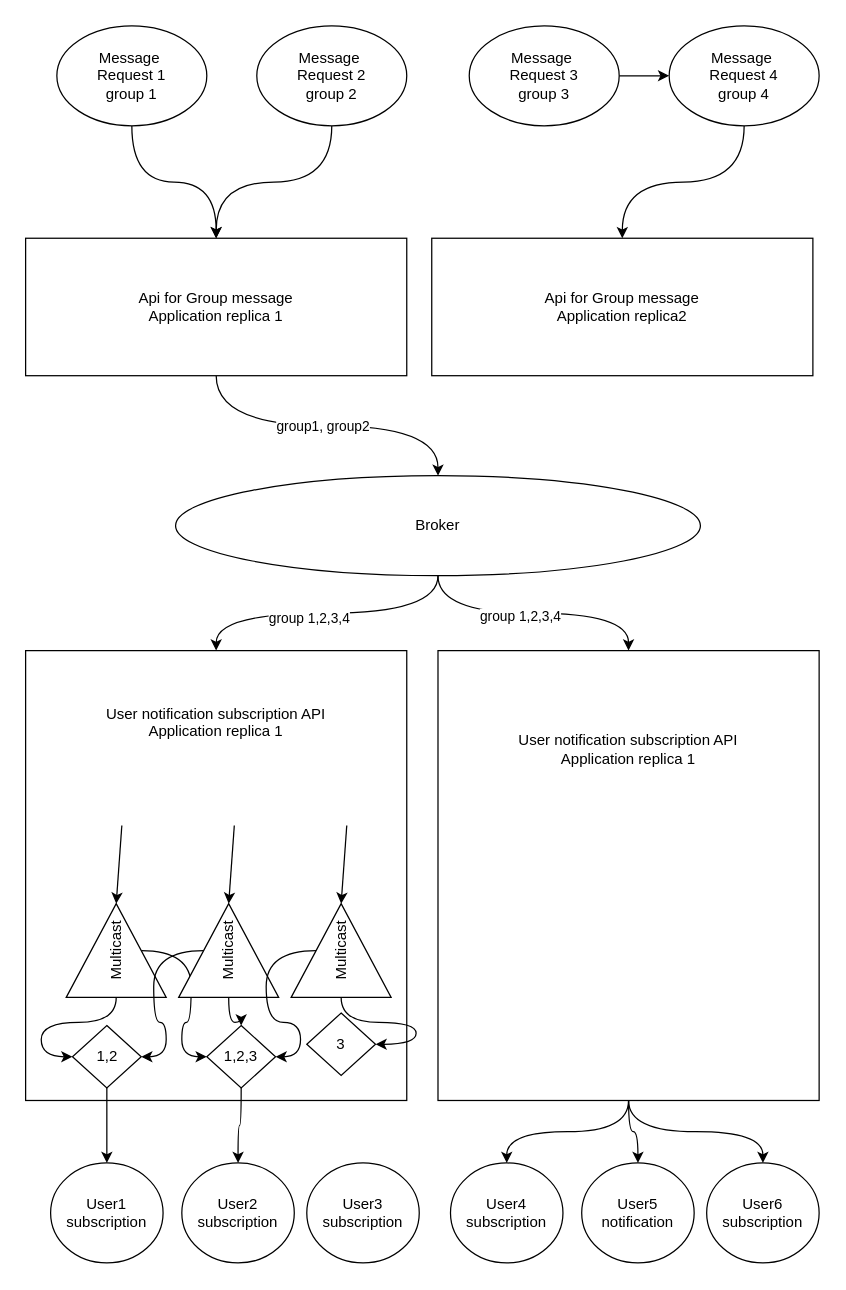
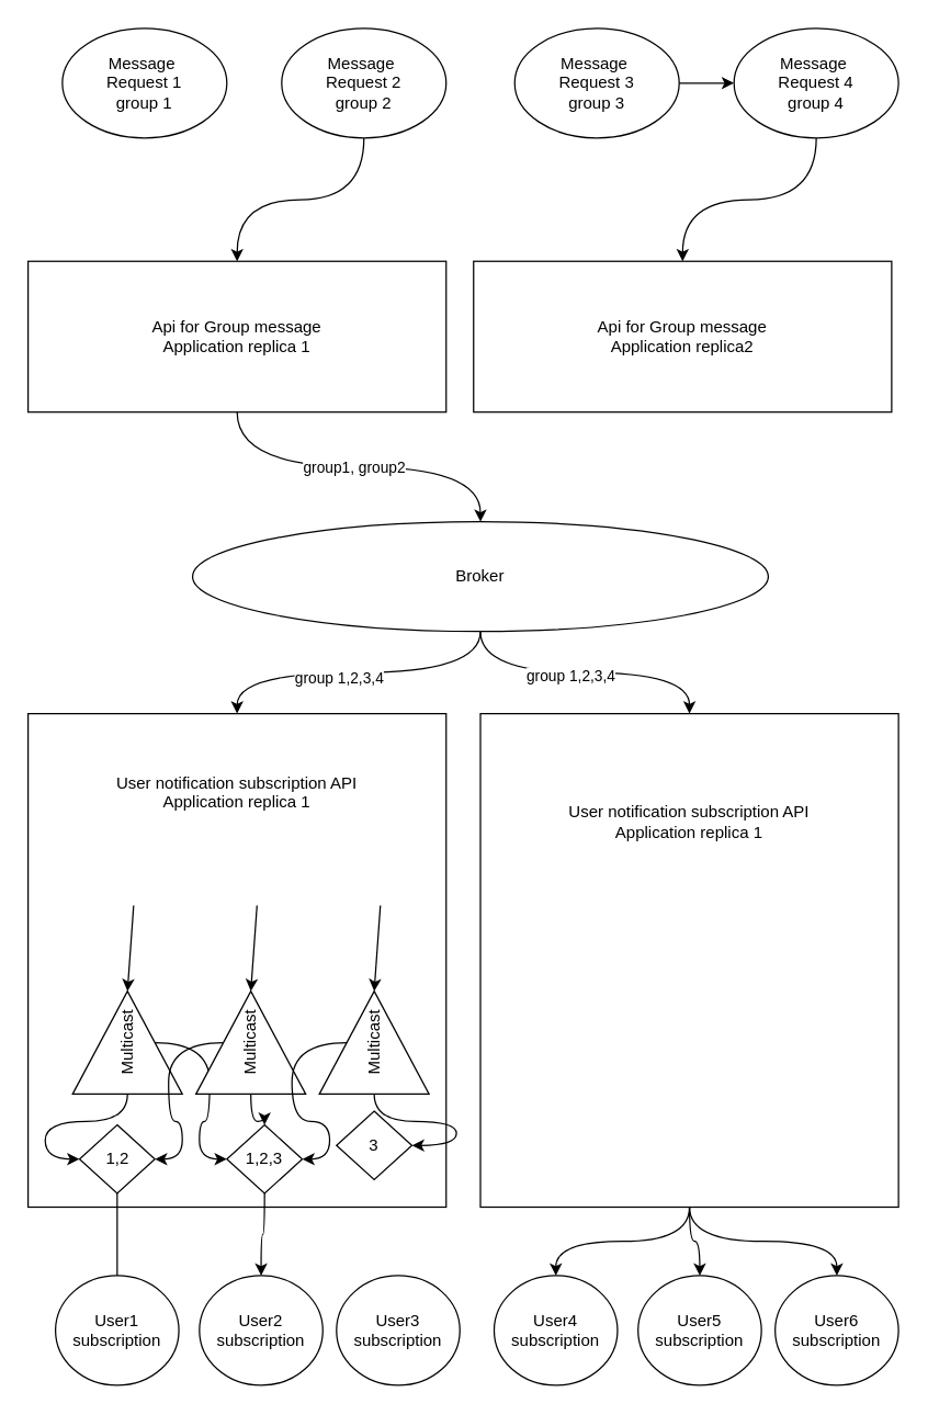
  <mxCell id="0" />
  <mxCell id="1" parent="0" />
  <mxCell id="2" style="edgeStyle=orthogonalEdgeStyle;curved=1;rounded=0;orthogonalLoop=1;jettySize=auto;html=1;" edge="1" parent="1" source="4" target="17"><mxGeometry relative="1" as="geometry" /></mxCell>
  <mxCell id="3" value="group1, group2" style="edgeLabel;html=1;align=center;verticalAlign=middle;resizable=0;points=[];" vertex="1" connectable="0" parent="2"><mxGeometry x="-0.033" relative="1" as="geometry"><mxPoint as="offset" /></mxGeometry></mxCell>
  <mxCell id="4" value="Api for Group message&lt;br&gt;Application replica 1" style="rounded=0;whiteSpace=wrap;html=1;" vertex="1" parent="1"><mxGeometry x="20" y="190" width="305" height="110" as="geometry" /></mxCell>
- <mxCell id="5" value="" style="edgeStyle=orthogonalEdgeStyle;curved=1;rounded=0;orthogonalLoop=1;jettySize=auto;html=1;" edge="1" parent="1" source="6" target="4"><mxGeometry relative="1" as="geometry" /></mxCell>
  <mxCell id="6" value="Message&amp;nbsp;&lt;br&gt;Request 1&lt;br&gt;group 1" style="ellipse;whiteSpace=wrap;html=1;" vertex="1" parent="1"><mxGeometry x="45" y="20" width="120" height="80" as="geometry" /></mxCell>
  <mxCell id="7" value="" style="edgeStyle=orthogonalEdgeStyle;curved=1;rounded=0;orthogonalLoop=1;jettySize=auto;html=1;" edge="1" parent="1" source="8" target="4"><mxGeometry relative="1" as="geometry" /></mxCell>
  <mxCell id="8" value="Message&amp;nbsp;&lt;br&gt;Request 2&lt;br&gt;group 2" style="ellipse;whiteSpace=wrap;html=1;" vertex="1" parent="1"><mxGeometry x="205" y="20" width="120" height="80" as="geometry" /></mxCell>
  <mxCell id="9" style="edgeStyle=orthogonalEdgeStyle;curved=1;rounded=0;orthogonalLoop=1;jettySize=auto;html=1;" edge="1" parent="1" source="10" target="12"><mxGeometry relative="1" as="geometry" /></mxCell>
  <mxCell id="10" value="Message&amp;nbsp;&lt;br&gt;Request 3&lt;br&gt;group 3" style="ellipse;whiteSpace=wrap;html=1;" vertex="1" parent="1"><mxGeometry x="375" y="20" width="120" height="80" as="geometry" /></mxCell>
  <mxCell id="11" style="edgeStyle=orthogonalEdgeStyle;curved=1;rounded=0;orthogonalLoop=1;jettySize=auto;html=1;entryX=0.5;entryY=0;entryDx=0;entryDy=0;" edge="1" parent="1" source="12" target="19"><mxGeometry relative="1" as="geometry" /></mxCell>
  <mxCell id="12" value="Message&amp;nbsp;&lt;br&gt;Request 4&lt;br&gt;group 4" style="ellipse;whiteSpace=wrap;html=1;" vertex="1" parent="1"><mxGeometry x="535" y="20" width="120" height="80" as="geometry" /></mxCell>
  <mxCell id="13" style="edgeStyle=orthogonalEdgeStyle;curved=1;rounded=0;orthogonalLoop=1;jettySize=auto;html=1;" edge="1" parent="1" source="17" target="18"><mxGeometry relative="1" as="geometry" /></mxCell>
  <mxCell id="14" value="group 1,2,3,4" style="edgeLabel;html=1;align=center;verticalAlign=middle;resizable=0;points=[];" vertex="1" connectable="0" parent="13"><mxGeometry x="0.128" y="3" relative="1" as="geometry"><mxPoint as="offset" /></mxGeometry></mxCell>
  <mxCell id="15" style="edgeStyle=orthogonalEdgeStyle;curved=1;rounded=0;orthogonalLoop=1;jettySize=auto;html=1;entryX=0.5;entryY=0;entryDx=0;entryDy=0;" edge="1" parent="1" source="17" target="23"><mxGeometry relative="1" as="geometry" /></mxCell>
  <mxCell id="16" value="group 1,2,3,4" style="edgeLabel;html=1;align=center;verticalAlign=middle;resizable=0;points=[];" vertex="1" connectable="0" parent="15"><mxGeometry x="-0.106" y="-2" relative="1" as="geometry"><mxPoint as="offset" /></mxGeometry></mxCell>
  <mxCell id="17" value="Broker" style="ellipse;whiteSpace=wrap;html=1;" vertex="1" parent="1"><mxGeometry x="140" y="380" width="420" height="80" as="geometry" /></mxCell>
  <mxCell id="18" value="User notification subscription API&lt;br&gt;Application replica 1&lt;br&gt;&lt;br&gt;&lt;br&gt;&lt;br&gt;&lt;br&gt;&lt;br&gt;&lt;br&gt;&lt;br&gt;&lt;br&gt;&lt;br&gt;&lt;br&gt;&lt;br&gt;&lt;br&gt;&lt;br&gt;&lt;br&gt;&lt;br&gt;&lt;br&gt;&lt;br&gt;" style="rounded=0;whiteSpace=wrap;html=1;" vertex="1" parent="1"><mxGeometry x="20" y="520" width="305" height="360" as="geometry" /></mxCell>
  <mxCell id="19" value="Api for Group message&lt;br&gt;Application replica2" style="rounded=0;whiteSpace=wrap;html=1;" vertex="1" parent="1"><mxGeometry x="345" y="190" width="305" height="110" as="geometry" /></mxCell>
  <mxCell id="20" style="edgeStyle=orthogonalEdgeStyle;curved=1;rounded=0;orthogonalLoop=1;jettySize=auto;html=1;entryX=0.5;entryY=0;entryDx=0;entryDy=0;" edge="1" parent="1" source="23" target="44"><mxGeometry relative="1" as="geometry" /></mxCell>
  <mxCell id="21" style="edgeStyle=orthogonalEdgeStyle;curved=1;rounded=0;orthogonalLoop=1;jettySize=auto;html=1;entryX=0.5;entryY=0;entryDx=0;entryDy=0;" edge="1" parent="1" source="23" target="45"><mxGeometry relative="1" as="geometry" /></mxCell>
  <mxCell id="22" style="edgeStyle=orthogonalEdgeStyle;curved=1;rounded=0;orthogonalLoop=1;jettySize=auto;html=1;entryX=0.5;entryY=0;entryDx=0;entryDy=0;" edge="1" parent="1" source="23" target="46"><mxGeometry relative="1" as="geometry" /></mxCell>
  <mxCell id="23" value="User notification subscription API&lt;br&gt;Application replica 1&lt;br&gt;&lt;br&gt;&lt;br&gt;&lt;br&gt;&lt;br&gt;&lt;br&gt;&lt;br&gt;&lt;br&gt;&lt;br&gt;&lt;br&gt;&lt;br&gt;&lt;br&gt;&lt;br&gt;&lt;br&gt;&lt;br&gt;" style="rounded=0;whiteSpace=wrap;html=1;" vertex="1" parent="1"><mxGeometry x="350" y="520" width="305" height="360" as="geometry" /></mxCell>
  <mxCell id="24" style="edgeStyle=orthogonalEdgeStyle;curved=1;rounded=0;orthogonalLoop=1;jettySize=auto;html=1;entryX=0;entryY=0.5;entryDx=0;entryDy=0;" edge="1" parent="1" source="26" target="38"><mxGeometry relative="1" as="geometry" /></mxCell>
  <mxCell id="25" style="edgeStyle=orthogonalEdgeStyle;curved=1;rounded=0;orthogonalLoop=1;jettySize=auto;html=1;entryX=0;entryY=0.5;entryDx=0;entryDy=0;" edge="1" parent="1" source="26" target="40"><mxGeometry relative="1" as="geometry" /></mxCell>
  <mxCell id="26" value="Multicast" style="triangle;whiteSpace=wrap;html=1;rotation=-90;" vertex="1" parent="1"><mxGeometry x="55" y="720" width="75" height="80" as="geometry" /></mxCell>
  <mxCell id="27" style="edgeStyle=orthogonalEdgeStyle;curved=1;rounded=0;orthogonalLoop=1;jettySize=auto;html=1;entryX=1;entryY=0.5;entryDx=0;entryDy=0;" edge="1" parent="1" source="29" target="38"><mxGeometry relative="1" as="geometry" /></mxCell>
  <mxCell id="28" value="" style="edgeStyle=orthogonalEdgeStyle;curved=1;rounded=0;orthogonalLoop=1;jettySize=auto;html=1;" edge="1" parent="1" source="29" target="40"><mxGeometry relative="1" as="geometry" /></mxCell>
  <mxCell id="29" value="&lt;span&gt;Multicast&lt;/span&gt;" style="triangle;whiteSpace=wrap;html=1;rotation=-90;" vertex="1" parent="1"><mxGeometry x="145" y="720" width="75" height="80" as="geometry" /></mxCell>
  <mxCell id="30" style="edgeStyle=orthogonalEdgeStyle;curved=1;rounded=0;orthogonalLoop=1;jettySize=auto;html=1;entryX=1;entryY=0.5;entryDx=0;entryDy=0;" edge="1" parent="1" source="32" target="40"><mxGeometry relative="1" as="geometry" /></mxCell>
  <mxCell id="31" style="edgeStyle=orthogonalEdgeStyle;curved=1;rounded=0;orthogonalLoop=1;jettySize=auto;html=1;entryX=1;entryY=0.5;entryDx=0;entryDy=0;" edge="1" parent="1" source="32" target="41"><mxGeometry relative="1" as="geometry" /></mxCell>
  <mxCell id="32" value="&lt;span&gt;Multicast&lt;/span&gt;" style="triangle;whiteSpace=wrap;html=1;rotation=-90;" vertex="1" parent="1"><mxGeometry x="235" y="720" width="75" height="80" as="geometry" /></mxCell>
  <mxCell id="33" value="" style="endArrow=classic;html=1;entryX=1;entryY=0.5;entryDx=0;entryDy=0;" edge="1" parent="1" target="26"><mxGeometry width="50" height="50" relative="1" as="geometry"><mxPoint x="97" y="660" as="sourcePoint" /><mxPoint x="114.5" y="722.5" as="targetPoint" /></mxGeometry></mxCell>
  <mxCell id="34" value="" style="endArrow=classic;html=1;entryX=1;entryY=0.5;entryDx=0;entryDy=0;" edge="1" parent="1"><mxGeometry width="50" height="50" relative="1" as="geometry"><mxPoint x="187" y="660" as="sourcePoint" /><mxPoint x="182.5" y="722.5" as="targetPoint" /></mxGeometry></mxCell>
  <mxCell id="35" value="" style="endArrow=classic;html=1;entryX=1;entryY=0.5;entryDx=0;entryDy=0;" edge="1" parent="1"><mxGeometry width="50" height="50" relative="1" as="geometry"><mxPoint x="277" y="660" as="sourcePoint" /><mxPoint x="272.5" y="722.5" as="targetPoint" /></mxGeometry></mxCell>
  <mxCell id="36" value="User1&lt;br&gt;subscription" style="ellipse;whiteSpace=wrap;html=1;" vertex="1" parent="1"><mxGeometry x="40" y="930" width="90" height="80" as="geometry" /></mxCell>
- <mxCell id="37" style="edgeStyle=orthogonalEdgeStyle;curved=1;rounded=0;orthogonalLoop=1;jettySize=auto;html=1;entryX=0.5;entryY=0;entryDx=0;entryDy=0;" edge="1" parent="1" source="38" target="36"><mxGeometry relative="1" as="geometry" /></mxCell>
+ <mxCell id="37" style="edgeStyle=orthogonalEdgeStyle;curved=1;rounded=0;orthogonalLoop=1;jettySize=auto;html=1;entryX=0.5;entryY=0;entryDx=0;entryDy=0;endArrow=none;" edge="1" parent="1" source="38" target="36"><mxGeometry relative="1" as="geometry" /></mxCell>
  <mxCell id="38" value="1,2" style="rhombus;whiteSpace=wrap;html=1;" vertex="1" parent="1"><mxGeometry x="57.5" y="820" width="55" height="50" as="geometry" /></mxCell>
  <mxCell id="39" style="edgeStyle=orthogonalEdgeStyle;curved=1;rounded=0;orthogonalLoop=1;jettySize=auto;html=1;" edge="1" parent="1" source="40" target="42"><mxGeometry relative="1" as="geometry" /></mxCell>
  <mxCell id="40" value="1,2,3" style="rhombus;whiteSpace=wrap;html=1;" vertex="1" parent="1"><mxGeometry x="165" y="820" width="55" height="50" as="geometry" /></mxCell>
  <mxCell id="41" value="3" style="rhombus;whiteSpace=wrap;html=1;" vertex="1" parent="1"><mxGeometry x="245" y="810" width="55" height="50" as="geometry" /></mxCell>
  <mxCell id="42" value="User2&lt;br&gt;subscription" style="ellipse;whiteSpace=wrap;html=1;" vertex="1" parent="1"><mxGeometry x="145" y="930" width="90" height="80" as="geometry" /></mxCell>
  <mxCell id="43" value="User3&lt;br&gt;subscription" style="ellipse;whiteSpace=wrap;html=1;" vertex="1" parent="1"><mxGeometry x="245" y="930" width="90" height="80" as="geometry" /></mxCell>
  <mxCell id="44" value="User4&lt;br&gt;subscription" style="ellipse;whiteSpace=wrap;html=1;" vertex="1" parent="1"><mxGeometry x="360" y="930" width="90" height="80" as="geometry" /></mxCell>
- <mxCell id="45" value="User5&lt;br&gt;notification" style="ellipse;whiteSpace=wrap;html=1;" vertex="1" parent="1"><mxGeometry x="465" y="930" width="90" height="80" as="geometry" /></mxCell>
+ <mxCell id="45" value="User5&lt;br&gt;subscription" style="ellipse;whiteSpace=wrap;html=1;" vertex="1" parent="1"><mxGeometry x="465" y="930" width="90" height="80" as="geometry" /></mxCell>
  <mxCell id="46" value="User6&lt;br&gt;subscription" style="ellipse;whiteSpace=wrap;html=1;" vertex="1" parent="1"><mxGeometry x="565" y="930" width="90" height="80" as="geometry" /></mxCell>
